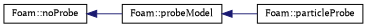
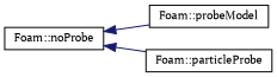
  digraph {
    fontname="PT Serif"
    rankdir=LR
    node [color=black fillcolor=white fontname="PT Serif" fontsize=10 shape=record style=filled]
    edge [color=midnightblue dir=back fontname="PT Serif" fontsize=10 labelfontname=FreeSans labelfontsize=10 style=solid]
    n1 [height=0.2 label="Foam::probeModel" width=0.4]
    n2 [height=0.2 label="Foam::particleProbe" width=0.4]
    n3 [height=0.2 label="Foam::noProbe" width=0.4]
-   n1 -> n2
+   n3 -> n2
    n3 -> n1
  }
